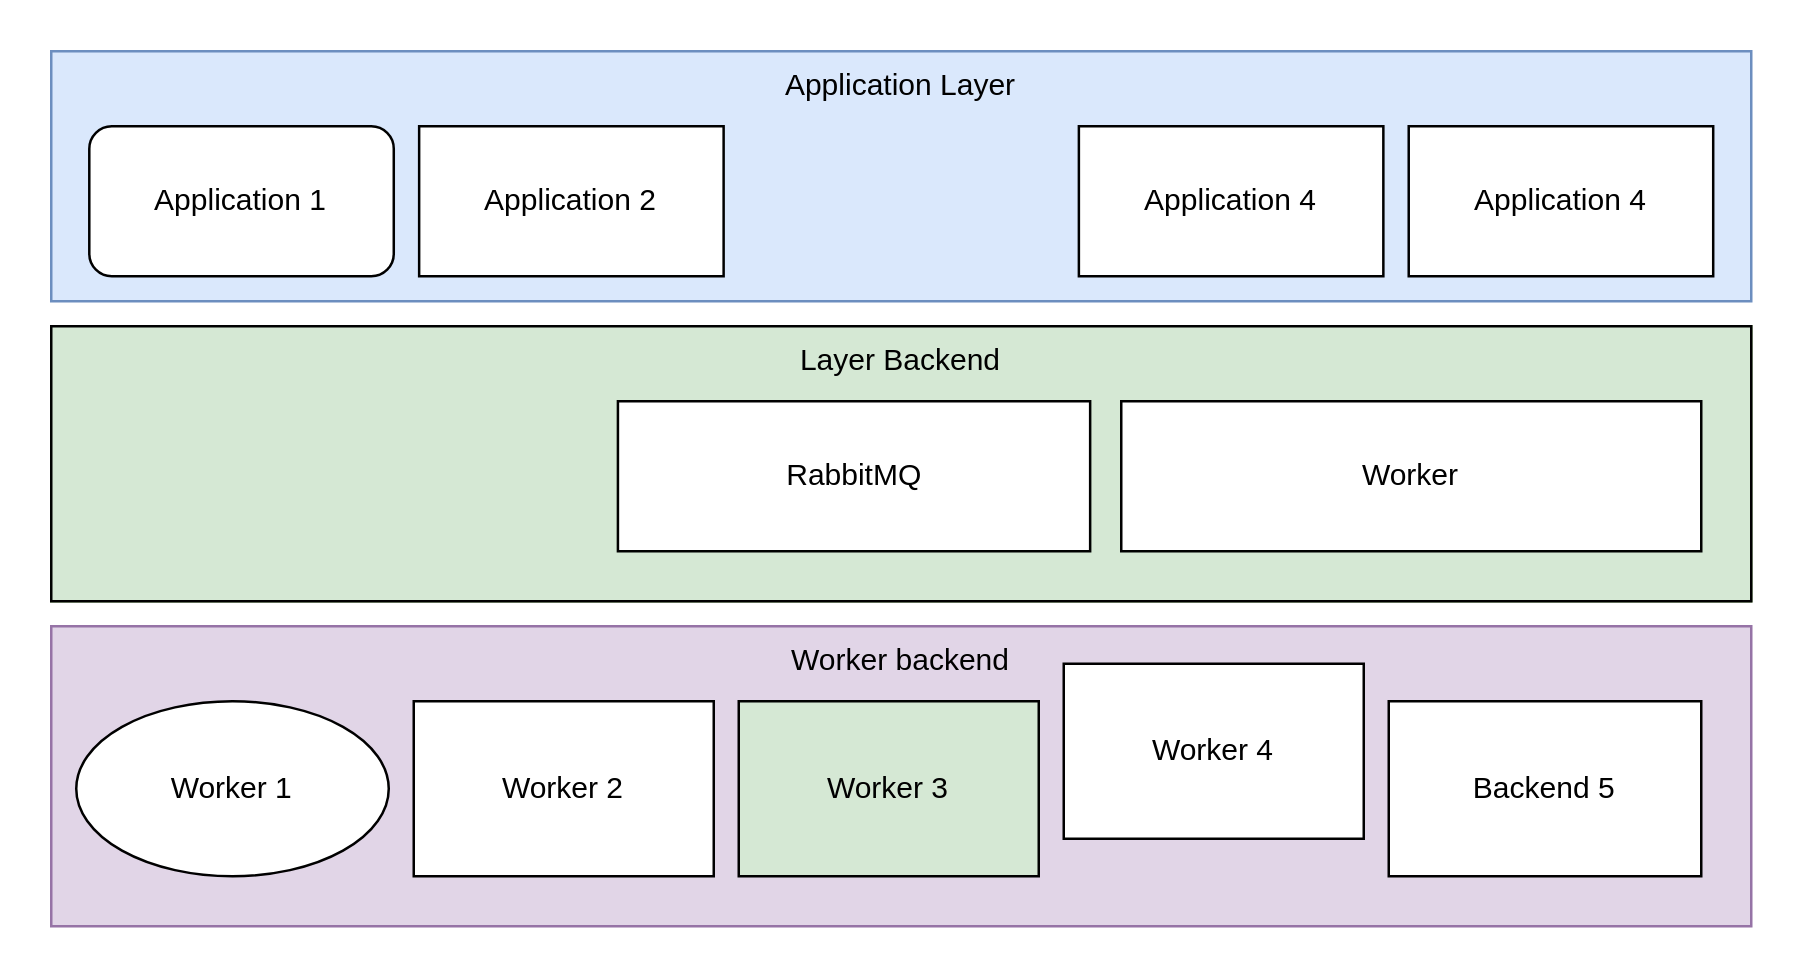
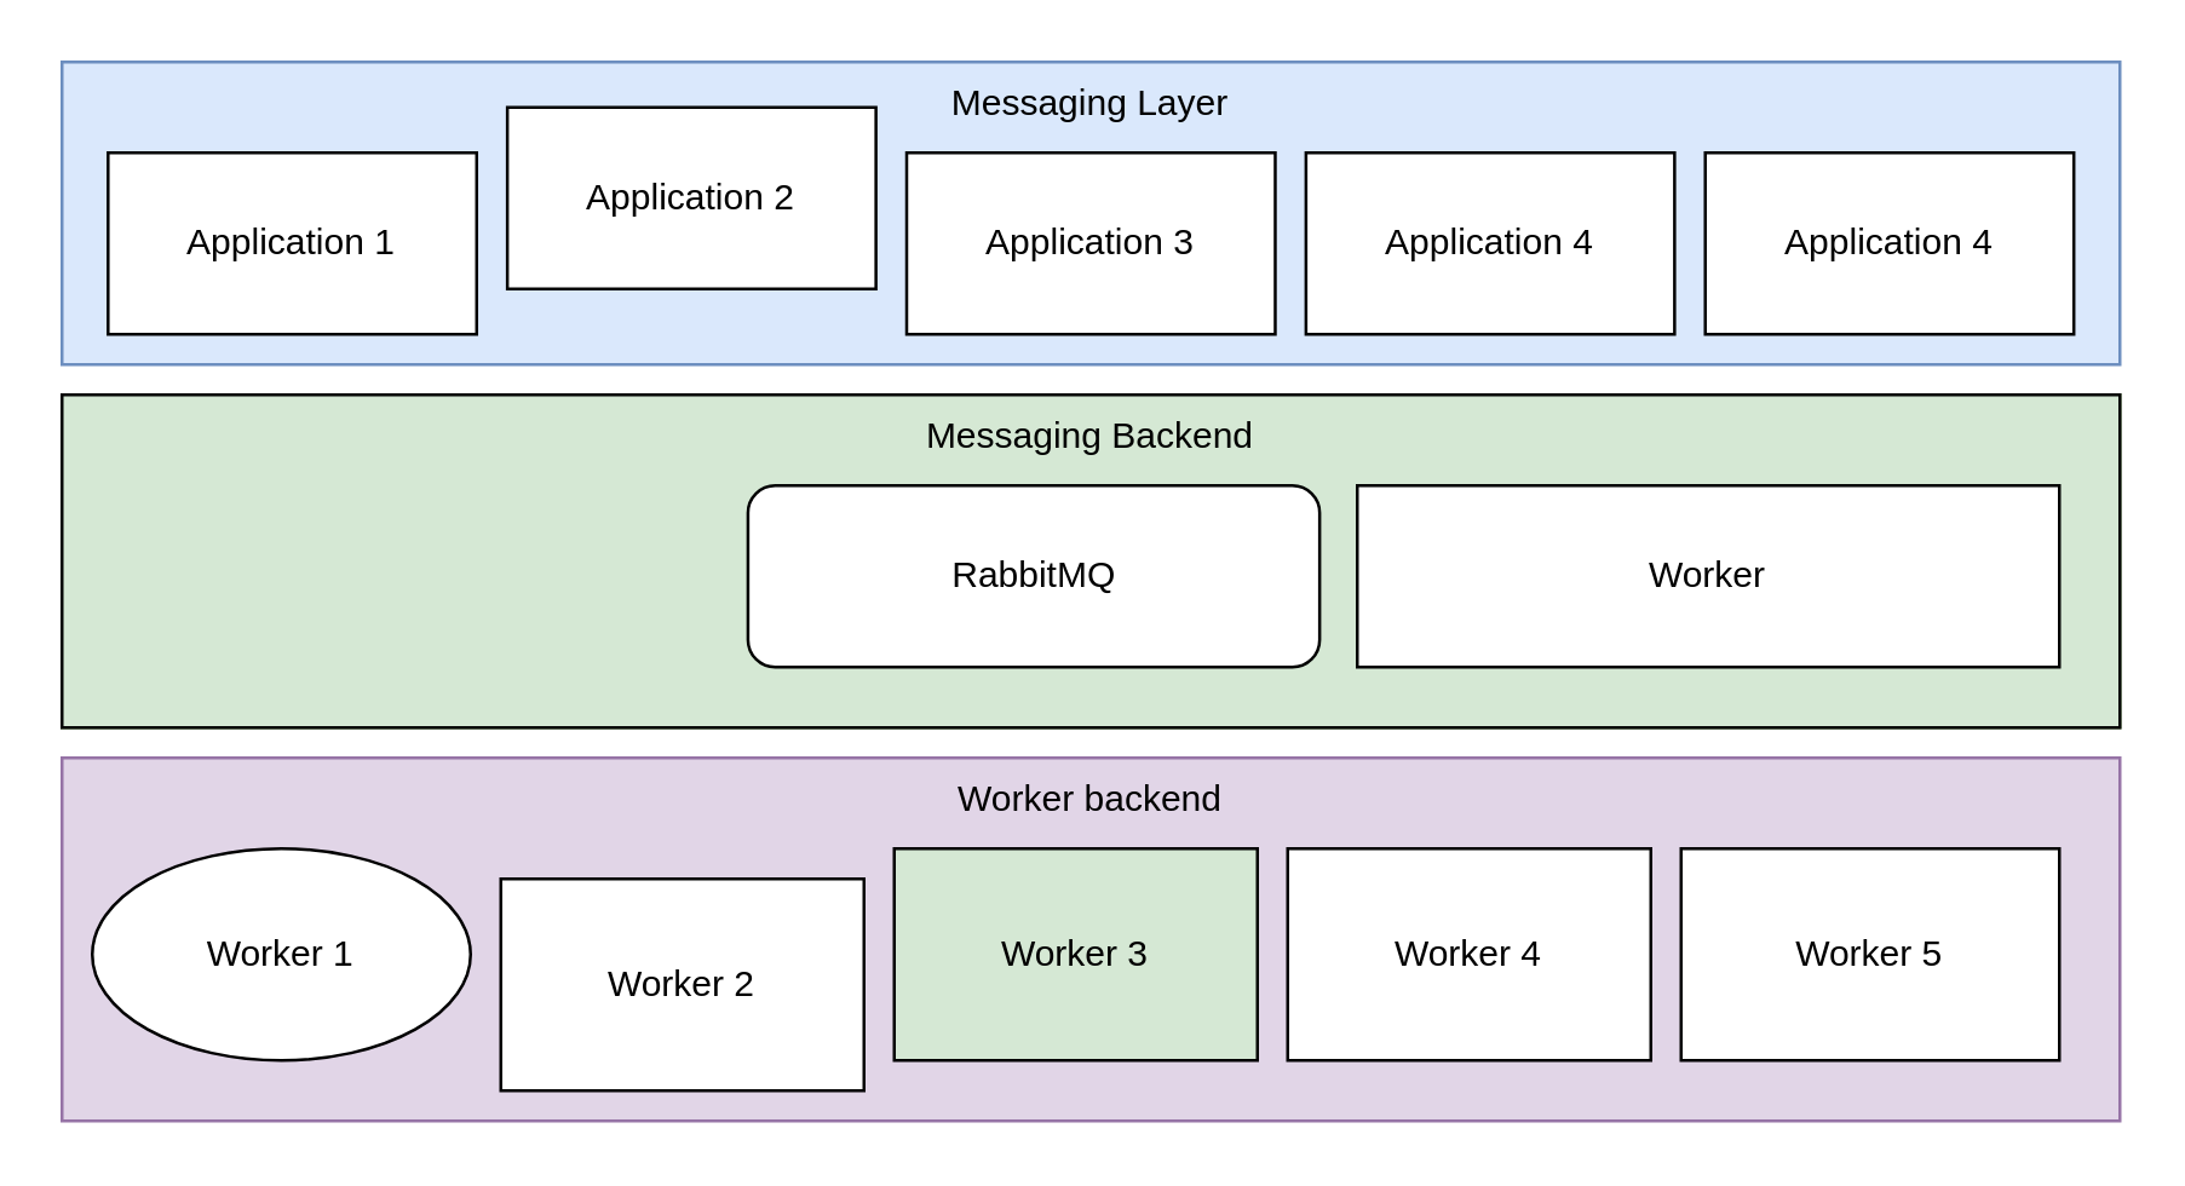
  <mxCell id="0" />
  <mxCell id="1" parent="0" />
  <mxCell id="2" value="" style="group;fillColor=#D5E8D4;strokeColor=#82b366;" vertex="1" connectable="0" parent="1"><mxGeometry x="20" y="130" width="680" height="110" as="geometry" /></mxCell>
- <mxCell id="3" value="Layer Backend&lt;br&gt;" style="rounded=0;whiteSpace=wrap;html=1;align=center;verticalAlign=top;fillColor=#D5E8D4;" vertex="1" parent="2"><mxGeometry width="680" height="110" as="geometry" /></mxCell>
- <mxCell id="4" value="RabbitMQ" style="rounded=0;whiteSpace=wrap;html=1;" vertex="1" parent="2"><mxGeometry x="226.667" y="30" width="188.889" height="60" as="geometry" /></mxCell>
+ <mxCell id="3" value="Messaging Backend&lt;br&gt;" style="rounded=0;whiteSpace=wrap;html=1;align=center;verticalAlign=top;fillColor=#D5E8D4;" vertex="1" parent="2"><mxGeometry width="680" height="110" as="geometry" /></mxCell>
+ <mxCell id="4" value="RabbitMQ" style="whiteSpace=wrap;html=1;rounded=1;" vertex="1" parent="2"><mxGeometry x="226.667" y="30" width="188.889" height="60" as="geometry" /></mxCell>
  <mxCell id="5" value="Worker" style="rounded=0;whiteSpace=wrap;html=1;" vertex="1" parent="2"><mxGeometry x="428" y="30" width="232" height="60" as="geometry" /></mxCell>
  <mxCell id="6" value="" style="group" vertex="1" connectable="0" parent="1"><mxGeometry x="20" y="20" width="680" height="100" as="geometry" /></mxCell>
- <mxCell id="7" value="Application Layer" style="rounded=0;whiteSpace=wrap;html=1;align=center;verticalAlign=top;fillColor=#dae8fc;strokeColor=#6c8ebf;" vertex="1" parent="6"><mxGeometry width="680.0" height="100" as="geometry" /></mxCell>
- <mxCell id="8" value="Application 1" style="whiteSpace=wrap;html=1;rounded=1;" vertex="1" parent="6"><mxGeometry x="15.224" y="30" width="121.791" height="60" as="geometry" /></mxCell>
- <mxCell id="10" value="Application 2" style="rounded=0;whiteSpace=wrap;html=1;" vertex="1" parent="6"><mxGeometry x="147.164" y="30" width="121.791" height="60" as="geometry" /></mxCell>
+ <mxCell id="7" value="Messaging Layer" style="rounded=0;whiteSpace=wrap;html=1;align=center;verticalAlign=top;fillColor=#dae8fc;strokeColor=#6c8ebf;" vertex="1" parent="6"><mxGeometry width="680.0" height="100" as="geometry" /></mxCell>
+ <mxCell id="8" value="Application 1" style="rounded=0;whiteSpace=wrap;html=1;" vertex="1" parent="6"><mxGeometry x="15.224" y="30" width="121.791" height="60" as="geometry" /></mxCell>
+ <mxCell id="9" value="Application 3" style="rounded=0;whiteSpace=wrap;html=1;" vertex="1" parent="6"><mxGeometry x="279.104" y="30" width="121.791" height="60" as="geometry" /></mxCell>
+ <mxCell id="10" value="Application 2" style="rounded=0;whiteSpace=wrap;html=1;" vertex="1" parent="6"><mxGeometry x="147.164" y="15" width="121.791" height="60" as="geometry" /></mxCell>
  <mxCell id="11" value="Application 4" style="rounded=0;whiteSpace=wrap;html=1;" vertex="1" parent="6"><mxGeometry x="411.045" y="30" width="121.791" height="60" as="geometry" /></mxCell>
  <mxCell id="12" value="Application 4" style="rounded=0;whiteSpace=wrap;html=1;" vertex="1" parent="6"><mxGeometry x="542.985" y="30" width="121.791" height="60" as="geometry" /></mxCell>
  <mxCell id="13" value="" style="group" vertex="1" connectable="0" parent="1"><mxGeometry x="20" y="250" width="680" height="120" as="geometry" /></mxCell>
  <mxCell id="14" value="Worker backend" style="rounded=0;whiteSpace=wrap;html=1;align=center;verticalAlign=top;fillColor=#e1d5e7;strokeColor=#9673a6;" vertex="1" parent="13"><mxGeometry width="680" height="120" as="geometry" /></mxCell>
  <mxCell id="15" value="Worker 1" style="ellipse;whiteSpace=wrap;html=1;" vertex="1" parent="13"><mxGeometry x="10" y="30" width="125" height="70" as="geometry" /></mxCell>
- <mxCell id="16" value="Worker 4" style="rounded=0;whiteSpace=wrap;html=1;" vertex="1" parent="13"><mxGeometry x="405" y="15" width="120" height="70" as="geometry" /></mxCell>
- <mxCell id="17" value="Worker 2" style="rounded=0;whiteSpace=wrap;html=1;" vertex="1" parent="13"><mxGeometry x="145" y="30" width="120" height="70" as="geometry" /></mxCell>
+ <mxCell id="16" value="Worker 4" style="rounded=0;whiteSpace=wrap;html=1;" vertex="1" parent="13"><mxGeometry x="405" y="30" width="120" height="70" as="geometry" /></mxCell>
+ <mxCell id="17" value="Worker 2" style="rounded=0;whiteSpace=wrap;html=1;" vertex="1" parent="13"><mxGeometry x="145" y="40" width="120" height="70" as="geometry" /></mxCell>
  <mxCell id="18" value="Worker 3" style="rounded=0;whiteSpace=wrap;html=1;fillColor=#d5e8d4;" vertex="1" parent="13"><mxGeometry x="275" y="30" width="120" height="70" as="geometry" /></mxCell>
- <mxCell id="19" value="Backend 5" style="rounded=0;whiteSpace=wrap;html=1;" vertex="1" parent="13"><mxGeometry x="535" y="30" width="125" height="70" as="geometry" /></mxCell>
+ <mxCell id="19" value="Worker 5" style="rounded=0;whiteSpace=wrap;html=1;" vertex="1" parent="13"><mxGeometry x="535" y="30" width="125" height="70" as="geometry" /></mxCell>
